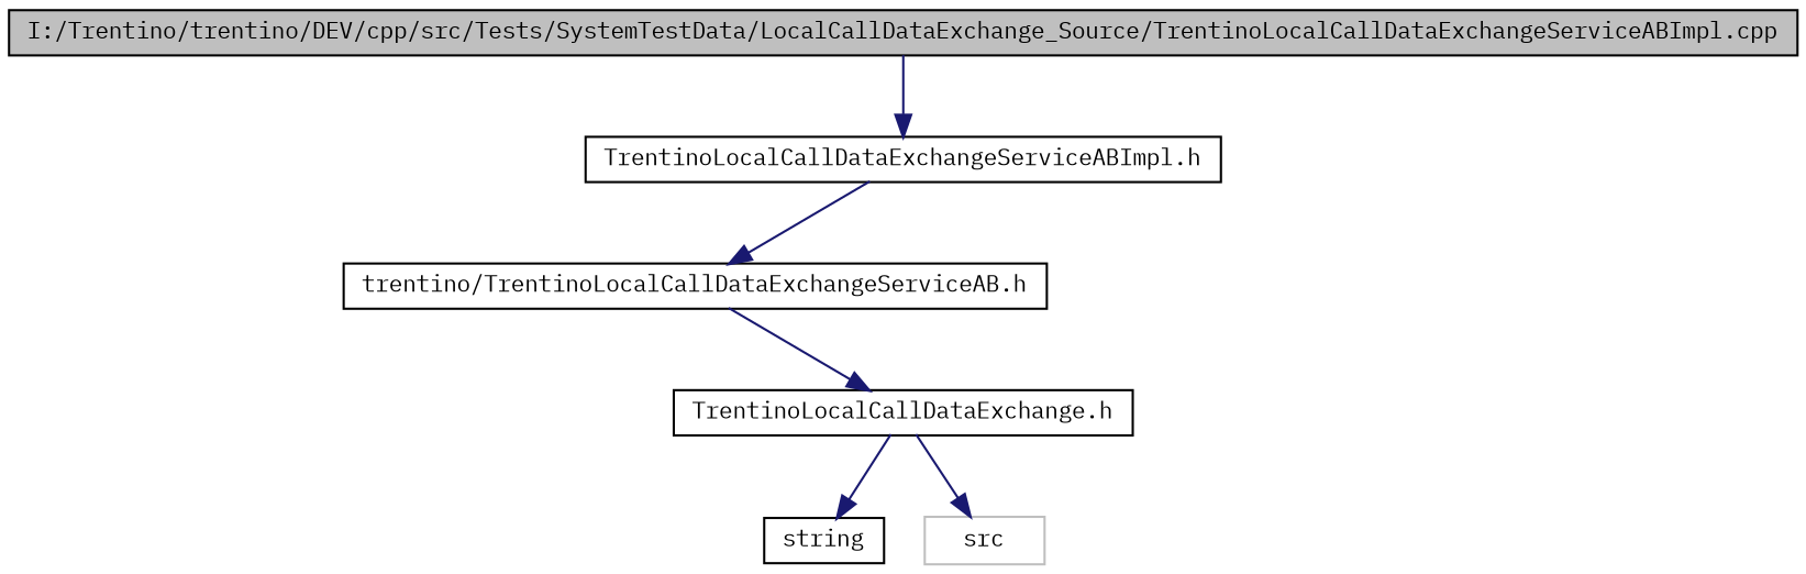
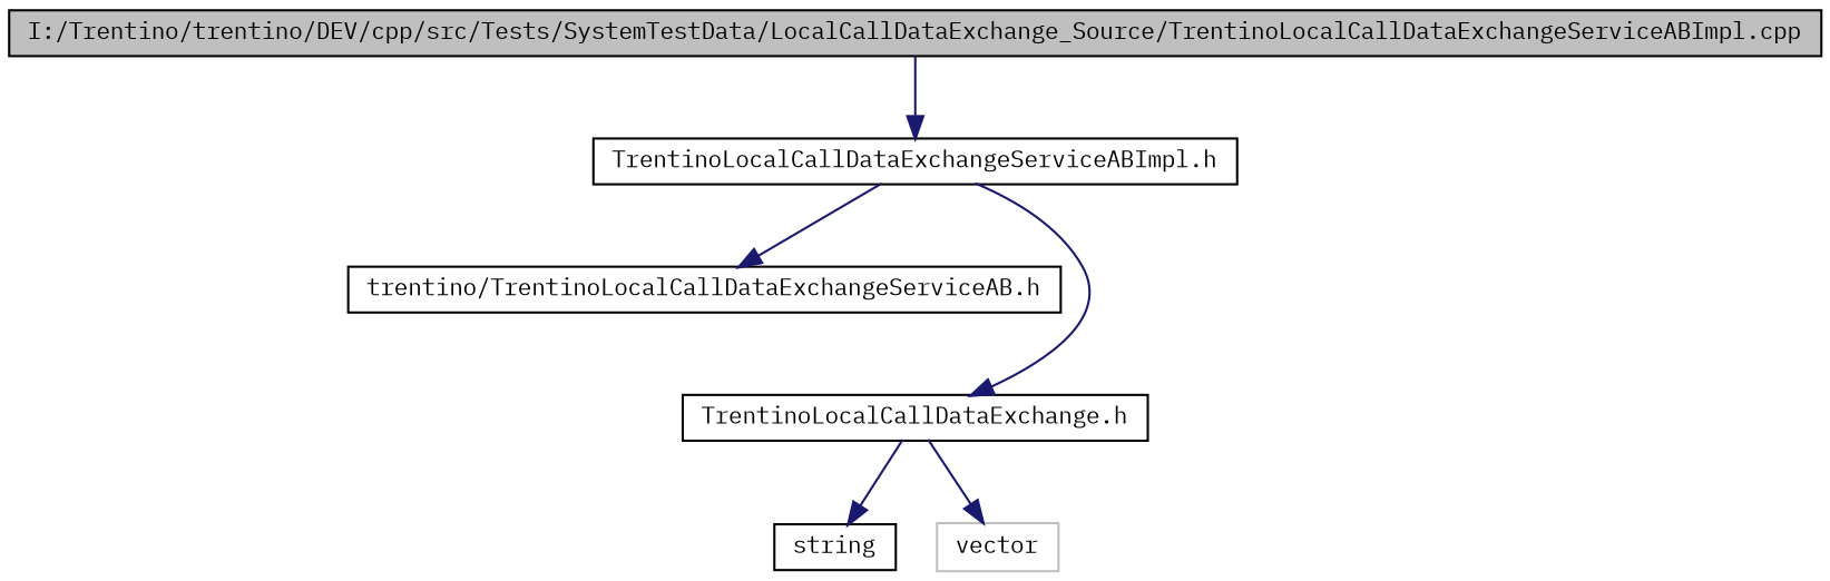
  digraph {
    fontname="IBM Plex Mono"
    node [color=black fillcolor=white fontname="IBM Plex Mono" fontsize=10 shape=record style=filled]
    edge [color=midnightblue fontname="IBM Plex Mono" fontsize=10 labelfontname=Helvetica labelfontsize=10 style=solid]
    n1 [fillcolor=grey75 fontcolor=black height=0.2 label="I:/Trentino/trentino/DEV/cpp/src/Tests/SystemTestData/LocalCallDataExchange_Source/TrentinoLocalCallDataExchangeServiceABImpl.cpp" width=0.4]
    n2 [height=0.2 label="TrentinoLocalCallDataExchangeServiceABImpl.h" width=0.4]
    n3 [height=0.2 label="trentino/TrentinoLocalCallDataExchangeServiceAB.h" width=0.4]
    n4 [height=0.2 label="TrentinoLocalCallDataExchange.h" width=0.4]
    n5 [height=0.2 label=string width=0.4]
-   n6 [color=grey75 height=0.2 label=src width=0.4]
+   n6 [color=grey75 height=0.2 label=vector width=0.4]
    n1 -> n2
    n2 -> n3
-   n3 -> n4
+   n2 -> n4
    n4 -> n5
    n4 -> n6
  }
